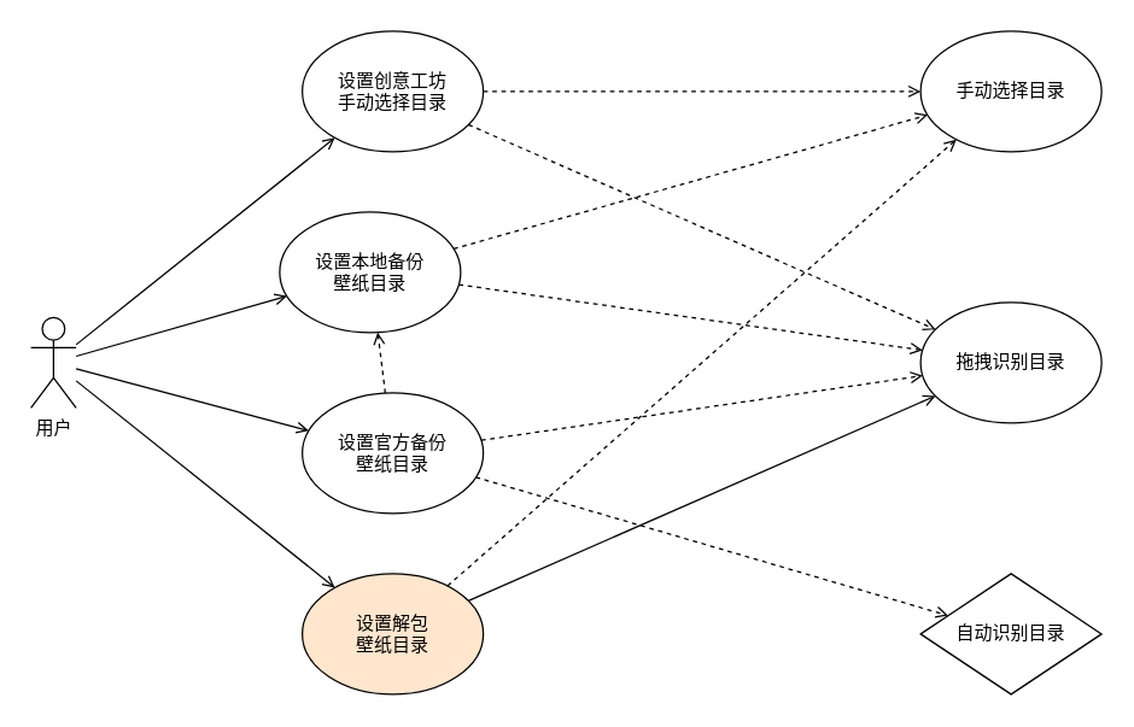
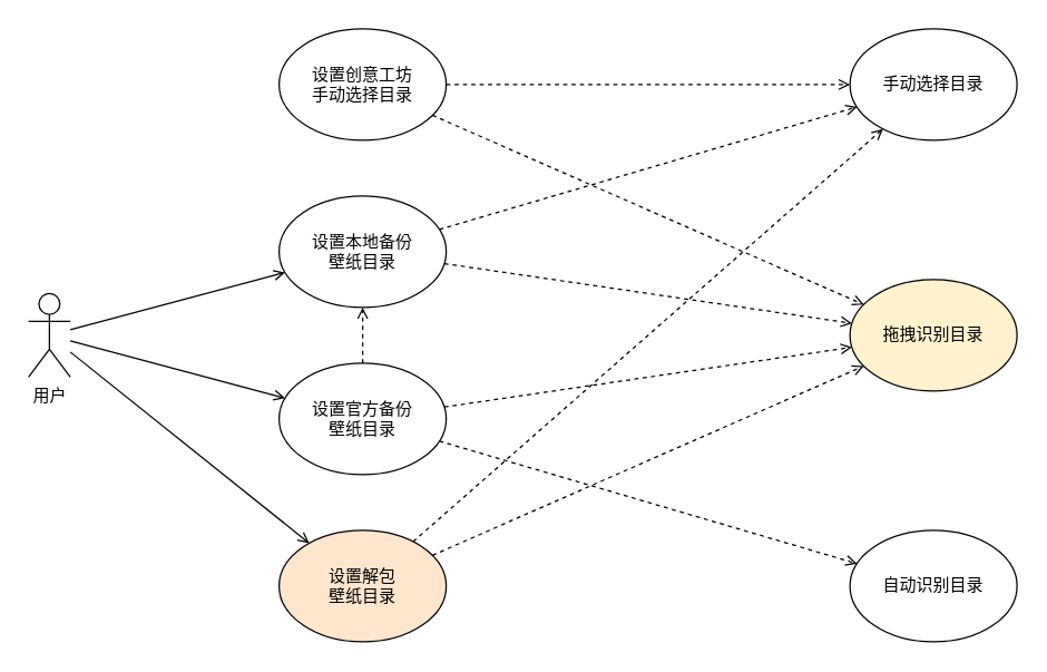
  <mxCell id="0" />
  <mxCell id="1" parent="0" />
  <mxCell id="2" value="用户" style="shape=umlActor;verticalLabelPosition=bottom;verticalAlign=top;html=1;outlineConnect=0;" vertex="1" parent="1"><mxGeometry x="20" y="210" width="30" height="60" as="geometry" /></mxCell>
  <mxCell id="3" value="手动选择目录" style="ellipse;whiteSpace=wrap;html=1;" vertex="1" parent="1"><mxGeometry x="610" y="20" width="120" height="80" as="geometry" /></mxCell>
- <mxCell id="4" value="拖拽识别目录" style="ellipse;whiteSpace=wrap;html=1;" vertex="1" parent="1"><mxGeometry x="610" y="200" width="120" height="80" as="geometry" /></mxCell>
- <mxCell id="5" value="自动识别目录" style="rhombus;whiteSpace=wrap;html=1;" vertex="1" parent="1"><mxGeometry x="610" y="380" width="120" height="80" as="geometry" /></mxCell>
+ <mxCell id="4" value="拖拽识别目录" style="ellipse;whiteSpace=wrap;html=1;fillColor=#fff2cc;" vertex="1" parent="1"><mxGeometry x="610" y="200" width="120" height="80" as="geometry" /></mxCell>
+ <mxCell id="5" value="自动识别目录" style="ellipse;whiteSpace=wrap;html=1;" vertex="1" parent="1"><mxGeometry x="610" y="380" width="120" height="80" as="geometry" /></mxCell>
  <mxCell id="6" value="设置创意工坊&lt;br&gt;手动选择目录" style="ellipse;whiteSpace=wrap;html=1;" vertex="1" parent="1"><mxGeometry x="200" y="20" width="120" height="80" as="geometry" /></mxCell>
- <mxCell id="7" value="设置本地备份&lt;br&gt;壁纸目录" style="ellipse;whiteSpace=wrap;html=1;" vertex="1" parent="1"><mxGeometry x="185" y="140" width="120" height="80" as="geometry" /></mxCell>
+ <mxCell id="7" value="设置本地备份&lt;br&gt;壁纸目录" style="ellipse;whiteSpace=wrap;html=1;" vertex="1" parent="1"><mxGeometry x="200" y="140" width="120" height="80" as="geometry" /></mxCell>
  <mxCell id="8" value="设置官方备份&lt;br&gt;壁纸目录" style="ellipse;whiteSpace=wrap;html=1;" vertex="1" parent="1"><mxGeometry x="200" y="260" width="120" height="80" as="geometry" /></mxCell>
  <mxCell id="9" value="设置解包&lt;br&gt;壁纸目录" style="ellipse;whiteSpace=wrap;html=1;fillColor=#ffe6cc;" vertex="1" parent="1"><mxGeometry x="200" y="380" width="120" height="80" as="geometry" /></mxCell>
- <mxCell id="10" value="" style="endArrow=open;html=1;rounded=0;endFill=0;" edge="1" parent="1" source="2" target="6"><mxGeometry width="50" height="50" relative="1" as="geometry"><mxPoint y="120" as="sourcePoint" x="-50" /><mxPoint x="0" y="70" as="targetPoint" /></mxGeometry></mxCell>
  <mxCell id="11" value="" style="endArrow=open;html=1;rounded=0;endFill=0;" edge="1" parent="1" source="2" target="7"><mxGeometry width="50" height="50" relative="1" as="geometry"><mxPoint x="110" y="161.87" as="sourcePoint" /><mxPoint x="258.653" y="198.127" as="targetPoint" /></mxGeometry></mxCell>
  <mxCell id="12" value="" style="endArrow=open;html=1;rounded=0;endFill=0;" edge="1" parent="1" source="2" target="8"><mxGeometry width="50" height="50" relative="1" as="geometry"><mxPoint x="90" y="182" as="sourcePoint" /><mxPoint x="233" y="105" as="targetPoint" /></mxGeometry></mxCell>
  <mxCell id="13" value="" style="endArrow=open;html=1;rounded=0;endFill=0;" edge="1" parent="1" source="2" target="9"><mxGeometry width="50" height="50" relative="1" as="geometry"><mxPoint x="100" y="192" as="sourcePoint" /><mxPoint x="243" y="115" as="targetPoint" /></mxGeometry></mxCell>
  <mxCell id="14" value="" style="endArrow=open;dashed=1;html=1;rounded=0;endFill=0;" edge="1" parent="1" source="6" target="3"><mxGeometry width="50" height="50" relative="1" as="geometry"><mxPoint x="410" y="30" as="sourcePoint" /><mxPoint x="520" y="0" as="targetPoint" /></mxGeometry></mxCell>
  <mxCell id="15" value="" style="endArrow=open;dashed=1;html=1;rounded=0;endFill=0;" edge="1" parent="1" source="6" target="4"><mxGeometry width="50" height="50" relative="1" as="geometry"><mxPoint x="330" y="70" as="sourcePoint" /><mxPoint x="620" y="70" as="targetPoint" /></mxGeometry></mxCell>
  <mxCell id="16" value="" style="endArrow=open;dashed=1;html=1;rounded=0;endFill=0;" edge="1" parent="1" source="7" target="3"><mxGeometry width="50" height="50" relative="1" as="geometry"><mxPoint x="320" y="92" as="sourcePoint" /><mxPoint x="630" y="228" as="targetPoint" /></mxGeometry></mxCell>
  <mxCell id="17" value="" style="endArrow=open;dashed=1;html=1;rounded=0;endFill=0;" edge="1" parent="1" source="7" target="4"><mxGeometry width="50" height="50" relative="1" as="geometry"><mxPoint x="330" y="102" as="sourcePoint" /><mxPoint x="640" y="238" as="targetPoint" /></mxGeometry></mxCell>
  <mxCell id="18" value="" style="endArrow=open;dashed=1;html=1;rounded=0;endFill=0;" edge="1" parent="1" source="8" target="7"><mxGeometry width="50" height="50" relative="1" as="geometry"><mxPoint x="340" y="112" as="sourcePoint" /><mxPoint x="650" y="248" as="targetPoint" /></mxGeometry></mxCell>
  <mxCell id="19" value="" style="endArrow=open;dashed=1;html=1;rounded=0;endFill=0;" edge="1" parent="1" source="8" target="4"><mxGeometry width="50" height="50" relative="1" as="geometry"><mxPoint x="350" y="122" as="sourcePoint" /><mxPoint x="660" y="258" as="targetPoint" /></mxGeometry></mxCell>
  <mxCell id="20" value="" style="endArrow=open;dashed=1;html=1;rounded=0;endFill=0;" edge="1" parent="1" source="8" target="5"><mxGeometry width="50" height="50" relative="1" as="geometry"><mxPoint x="360" y="132" as="sourcePoint" /><mxPoint x="670" y="268" as="targetPoint" /></mxGeometry></mxCell>
  <mxCell id="21" value="" style="endArrow=open;dashed=1;html=1;rounded=0;endFill=0;" edge="1" parent="1" source="9" target="3"><mxGeometry width="50" height="50" relative="1" as="geometry"><mxPoint x="370" y="142" as="sourcePoint" /><mxPoint x="680" y="278" as="targetPoint" /></mxGeometry></mxCell>
- <mxCell id="22" value="" style="endArrow=open;dashed=0;html=1;rounded=0;endFill=0;" edge="1" parent="1" source="9" target="4"><mxGeometry width="50" height="50" relative="1" as="geometry"><mxPoint x="380" y="152" as="sourcePoint" /><mxPoint x="690" y="288" as="targetPoint" /></mxGeometry></mxCell>
+ <mxCell id="22" value="" style="endArrow=open;dashed=1;html=1;rounded=0;endFill=0;" edge="1" parent="1" source="9" target="4"><mxGeometry width="50" height="50" relative="1" as="geometry"><mxPoint x="380" y="152" as="sourcePoint" /><mxPoint x="690" y="288" as="targetPoint" /></mxGeometry></mxCell>
